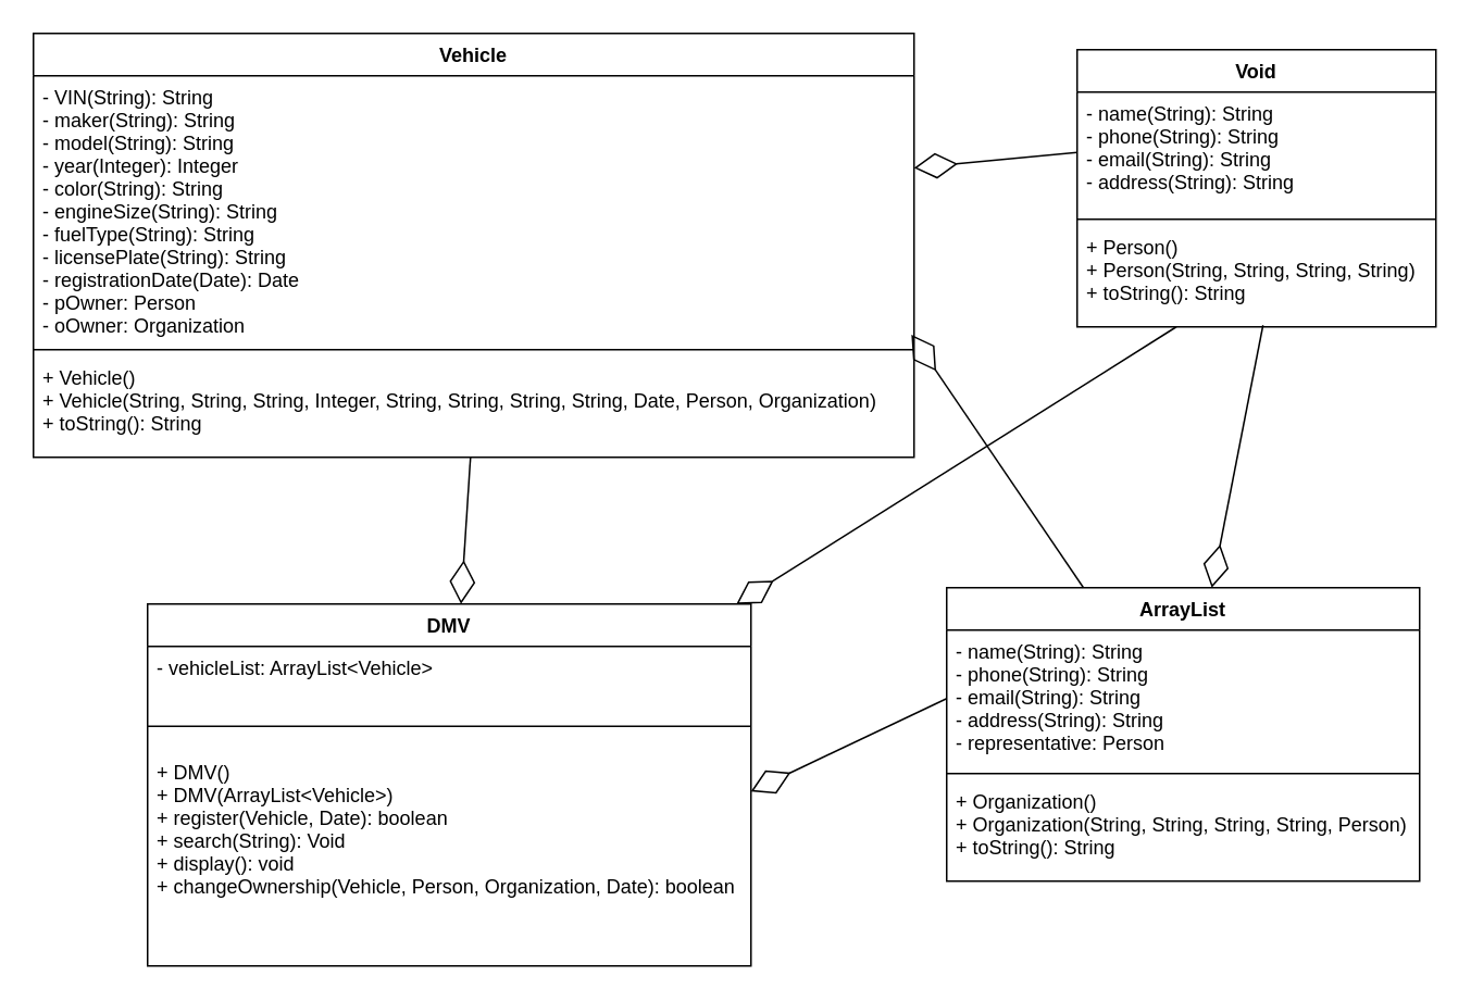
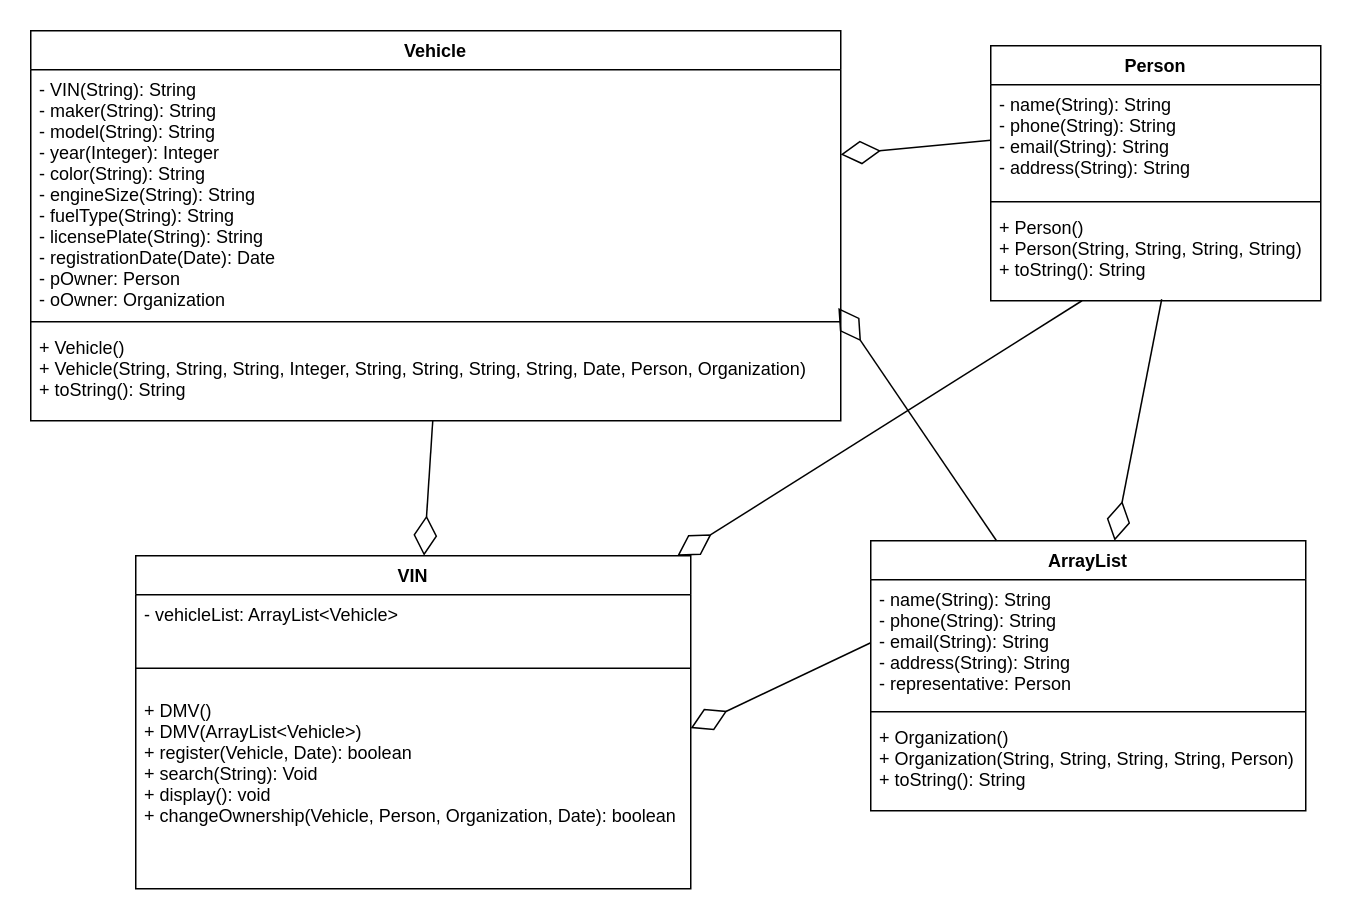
  <mxCell id="0" />
  <mxCell id="1" parent="0" />
  <mxCell id="2" value="Vehicle" style="swimlane;fontStyle=1;align=center;verticalAlign=top;childLayout=stackLayout;horizontal=1;startSize=26;horizontalStack=0;resizeParent=1;resizeParentMax=0;resizeLast=0;collapsible=1;marginBottom=0;" vertex="1" parent="1"><mxGeometry x="20" y="20" width="540" height="260" as="geometry" /></mxCell>
  <mxCell id="3" value="- VIN(String): String&#10;- maker(String): String&#10;- model(String): String&#10;- year(Integer): Integer&#10;- color(String): String&#10;- engineSize(String): String&#10;- fuelType(String): String&#10;- licensePlate(String): String&#10;- registrationDate(Date): Date&#10;- pOwner: Person&#10;- oOwner: Organization" style="text;strokeColor=none;fillColor=none;align=left;verticalAlign=top;spacingLeft=4;spacingRight=4;overflow=hidden;rotatable=0;points=[[0,0.5],[1,0.5]];portConstraint=eastwest;" vertex="1" parent="2"><mxGeometry y="26" width="540" height="164" as="geometry" /></mxCell>
  <mxCell id="4" value="" style="line;strokeWidth=1;fillColor=none;align=left;verticalAlign=middle;spacingTop=-1;spacingLeft=3;spacingRight=3;rotatable=0;labelPosition=right;points=[];portConstraint=eastwest;" vertex="1" parent="2"><mxGeometry y="190" width="540" height="8" as="geometry" /></mxCell>
  <mxCell id="5" value="+ Vehicle()&#10;+ Vehicle(String, String, String, Integer, String, String, String, String, Date, Person, Organization)&#10;+ toString(): String" style="text;strokeColor=none;fillColor=none;align=left;verticalAlign=top;spacingLeft=4;spacingRight=4;overflow=hidden;rotatable=0;points=[[0,0.5],[1,0.5]];portConstraint=eastwest;" vertex="1" parent="2"><mxGeometry y="198" width="540" height="62" as="geometry" /></mxCell>
- <mxCell id="6" value="Void" style="swimlane;fontStyle=1;align=center;verticalAlign=top;childLayout=stackLayout;horizontal=1;startSize=26;horizontalStack=0;resizeParent=1;resizeParentMax=0;resizeLast=0;collapsible=1;marginBottom=0;" vertex="1" parent="1"><mxGeometry x="660" y="30" width="220" height="170" as="geometry" /></mxCell>
+ <mxCell id="6" value="Person" style="swimlane;fontStyle=1;align=center;verticalAlign=top;childLayout=stackLayout;horizontal=1;startSize=26;horizontalStack=0;resizeParent=1;resizeParentMax=0;resizeLast=0;collapsible=1;marginBottom=0;" vertex="1" parent="1"><mxGeometry x="660" y="30" width="220" height="170" as="geometry" /></mxCell>
  <mxCell id="7" value="- name(String): String&#10;- phone(String): String&#10;- email(String): String&#10;- address(String): String" style="text;strokeColor=none;fillColor=none;align=left;verticalAlign=top;spacingLeft=4;spacingRight=4;overflow=hidden;rotatable=0;points=[[0,0.5],[1,0.5]];portConstraint=eastwest;" vertex="1" parent="6"><mxGeometry y="26" width="220" height="74" as="geometry" /></mxCell>
  <mxCell id="8" value="" style="line;strokeWidth=1;fillColor=none;align=left;verticalAlign=middle;spacingTop=-1;spacingLeft=3;spacingRight=3;rotatable=0;labelPosition=right;points=[];portConstraint=eastwest;" vertex="1" parent="6"><mxGeometry y="100" width="220" height="8" as="geometry" /></mxCell>
  <mxCell id="9" value="+ Person()&#10;+ Person(String, String, String, String)&#10;+ toString(): String" style="text;strokeColor=none;fillColor=none;align=left;verticalAlign=top;spacingLeft=4;spacingRight=4;overflow=hidden;rotatable=0;points=[[0,0.5],[1,0.5]];portConstraint=eastwest;" vertex="1" parent="6"><mxGeometry y="108" width="220" height="62" as="geometry" /></mxCell>
  <mxCell id="10" value="ArrayList" style="swimlane;fontStyle=1;align=center;verticalAlign=top;childLayout=stackLayout;horizontal=1;startSize=26;horizontalStack=0;resizeParent=1;resizeParentMax=0;resizeLast=0;collapsible=1;marginBottom=0;" vertex="1" parent="1"><mxGeometry x="580" y="360" width="290" height="180" as="geometry" /></mxCell>
  <mxCell id="11" value="- name(String): String&#10;- phone(String): String&#10;- email(String): String&#10;- address(String): String&#10;- representative: Person" style="text;strokeColor=none;fillColor=none;align=left;verticalAlign=top;spacingLeft=4;spacingRight=4;overflow=hidden;rotatable=0;points=[[0,0.5],[1,0.5]];portConstraint=eastwest;" vertex="1" parent="10"><mxGeometry y="26" width="290" height="84" as="geometry" /></mxCell>
  <mxCell id="12" value="" style="line;strokeWidth=1;fillColor=none;align=left;verticalAlign=middle;spacingTop=-1;spacingLeft=3;spacingRight=3;rotatable=0;labelPosition=right;points=[];portConstraint=eastwest;" vertex="1" parent="10"><mxGeometry y="110" width="290" height="8" as="geometry" /></mxCell>
  <mxCell id="13" value="+ Organization()&#10;+ Organization(String, String, String, String, Person)&#10;+ toString(): String" style="text;strokeColor=none;fillColor=none;align=left;verticalAlign=top;spacingLeft=4;spacingRight=4;overflow=hidden;rotatable=0;points=[[0,0.5],[1,0.5]];portConstraint=eastwest;" vertex="1" parent="10"><mxGeometry y="118" width="290" height="62" as="geometry" /></mxCell>
- <mxCell id="14" value="DMV" style="swimlane;fontStyle=1;align=center;verticalAlign=top;childLayout=stackLayout;horizontal=1;startSize=26;horizontalStack=0;resizeParent=1;resizeParentMax=0;resizeLast=0;collapsible=1;marginBottom=0;" vertex="1" parent="1"><mxGeometry x="90" y="370" width="370" height="222" as="geometry" /></mxCell>
+ <mxCell id="14" value="VIN" style="swimlane;fontStyle=1;align=center;verticalAlign=top;childLayout=stackLayout;horizontal=1;startSize=26;horizontalStack=0;resizeParent=1;resizeParentMax=0;resizeLast=0;collapsible=1;marginBottom=0;" vertex="1" parent="1"><mxGeometry x="90" y="370" width="370" height="222" as="geometry" /></mxCell>
  <mxCell id="15" value="- vehicleList: ArrayList&lt;Vehicle&gt;" style="text;strokeColor=none;fillColor=none;align=left;verticalAlign=top;spacingLeft=4;spacingRight=4;overflow=hidden;rotatable=0;points=[[0,0.5],[1,0.5]];portConstraint=eastwest;" vertex="1" parent="14"><mxGeometry y="26" width="370" height="34" as="geometry" /></mxCell>
  <mxCell id="16" value="" style="line;strokeWidth=1;fillColor=none;align=left;verticalAlign=middle;spacingTop=-1;spacingLeft=3;spacingRight=3;rotatable=0;labelPosition=right;points=[];portConstraint=eastwest;" vertex="1" parent="14"><mxGeometry y="60" width="370" height="30" as="geometry" /></mxCell>
  <mxCell id="17" value="+ DMV()&#10;+ DMV(ArrayList&lt;Vehicle&gt;)&#10;+ register(Vehicle, Date): boolean&#10;+ search(String): Void &#10;+ display(): void&#10;+ changeOwnership(Vehicle, Person, Organization, Date): boolean" style="text;strokeColor=none;fillColor=none;align=left;verticalAlign=top;spacingLeft=4;spacingRight=4;overflow=hidden;rotatable=0;points=[[0,0.5],[1,0.5]];portConstraint=eastwest;" vertex="1" parent="14"><mxGeometry y="90" width="370" height="132" as="geometry" /></mxCell>
  <mxCell id="18" value="" style="endArrow=diamondThin;endFill=0;endSize=24;html=1;rounded=0;exitX=0;exitY=0.5;exitDx=0;exitDy=0;" edge="1" parent="1" source="7" target="3"><mxGeometry width="160" relative="1" as="geometry"><mxPoint x="300" y="310" as="sourcePoint" /><mxPoint x="460" y="310" as="targetPoint" /></mxGeometry></mxCell>
  <mxCell id="19" value="" style="endArrow=diamondThin;endFill=0;endSize=24;html=1;rounded=0;" edge="1" parent="1" source="9" target="14"><mxGeometry width="160" relative="1" as="geometry"><mxPoint x="560" y="123" as="sourcePoint" /><mxPoint x="430" y="139.508" as="targetPoint" /></mxGeometry></mxCell>
  <mxCell id="20" value="" style="endArrow=diamondThin;endFill=0;endSize=24;html=1;rounded=0;exitX=0;exitY=0.5;exitDx=0;exitDy=0;entryX=1;entryY=0.189;entryDx=0;entryDy=0;entryPerimeter=0;" edge="1" parent="1" source="11" target="17"><mxGeometry width="160" relative="1" as="geometry"><mxPoint x="550" y="400" as="sourcePoint" /><mxPoint x="420" y="416.508" as="targetPoint" /></mxGeometry></mxCell>
  <mxCell id="21" value="" style="endArrow=diamondThin;endFill=0;endSize=24;html=1;rounded=0;exitX=0.518;exitY=0.984;exitDx=0;exitDy=0;exitPerimeter=0;" edge="1" parent="1" source="9" target="10"><mxGeometry width="160" relative="1" as="geometry"><mxPoint x="580" y="143" as="sourcePoint" /><mxPoint x="450" y="159.508" as="targetPoint" /></mxGeometry></mxCell>
  <mxCell id="22" value="" style="endArrow=diamondThin;endFill=0;endSize=24;html=1;rounded=0;entryX=0.997;entryY=0.968;entryDx=0;entryDy=0;entryPerimeter=0;" edge="1" parent="1" source="10" target="3"><mxGeometry width="160" relative="1" as="geometry"><mxPoint x="590" y="153" as="sourcePoint" /><mxPoint x="460" y="169.508" as="targetPoint" /></mxGeometry></mxCell>
  <mxCell id="23" value="" style="endArrow=diamondThin;endFill=0;endSize=24;html=1;rounded=0;" edge="1" parent="1" source="5" target="14"><mxGeometry width="160" relative="1" as="geometry"><mxPoint x="597.003" y="200" as="sourcePoint" /><mxPoint x="388.955" y="350" as="targetPoint" /></mxGeometry></mxCell>
